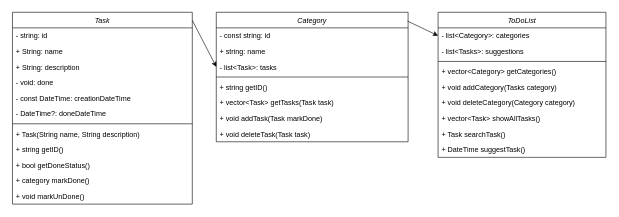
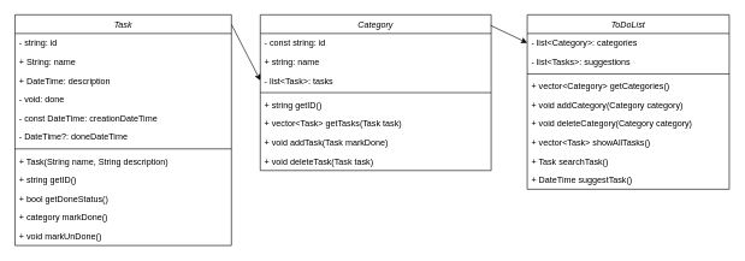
  <mxCell id="0" />
  <mxCell id="1" parent="0" />
  <mxCell id="2" value="Task" style="swimlane;fontStyle=2;align=center;verticalAlign=top;childLayout=stackLayout;horizontal=1;startSize=26;horizontalStack=0;resizeParent=1;resizeLast=0;collapsible=1;marginBottom=0;rounded=0;shadow=0;strokeWidth=1;" parent="1" vertex="1"><mxGeometry x="20" y="20" width="300" height="320" as="geometry"><mxRectangle x="230" y="140" width="160" height="26" as="alternateBounds" /></mxGeometry></mxCell>
  <mxCell id="3" value="- string: id&#10;" style="text;align=left;verticalAlign=top;spacingLeft=4;spacingRight=4;overflow=hidden;rotatable=0;points=[[0,0.5],[1,0.5]];portConstraint=eastwest;" vertex="1" parent="2"><mxGeometry y="26" width="300" height="26" as="geometry" /></mxCell>
  <mxCell id="4" value="+ String: name" style="text;align=left;verticalAlign=top;spacingLeft=4;spacingRight=4;overflow=hidden;rotatable=0;points=[[0,0.5],[1,0.5]];portConstraint=eastwest;" parent="2" vertex="1"><mxGeometry y="52" width="300" height="26" as="geometry" /></mxCell>
- <mxCell id="5" value="+ String: description" style="text;align=left;verticalAlign=top;spacingLeft=4;spacingRight=4;overflow=hidden;rotatable=0;points=[[0,0.5],[1,0.5]];portConstraint=eastwest;rounded=0;shadow=0;html=0;" parent="2" vertex="1"><mxGeometry y="78" width="300" height="26" as="geometry" /></mxCell>
+ <mxCell id="5" value="+ DateTime: description" style="text;align=left;verticalAlign=top;spacingLeft=4;spacingRight=4;overflow=hidden;rotatable=0;points=[[0,0.5],[1,0.5]];portConstraint=eastwest;rounded=0;shadow=0;html=0;" parent="2" vertex="1"><mxGeometry y="78" width="300" height="26" as="geometry" /></mxCell>
  <mxCell id="6" value="- void: done" style="text;align=left;verticalAlign=top;spacingLeft=4;spacingRight=4;overflow=hidden;rotatable=0;points=[[0,0.5],[1,0.5]];portConstraint=eastwest;rounded=0;shadow=0;html=0;" parent="2" vertex="1"><mxGeometry y="104" width="300" height="26" as="geometry" /></mxCell>
  <mxCell id="7" value="- const DateTime: creationDateTime" style="text;align=left;verticalAlign=top;spacingLeft=4;spacingRight=4;overflow=hidden;rotatable=0;points=[[0,0.5],[1,0.5]];portConstraint=eastwest;rounded=0;shadow=0;html=0;" vertex="1" parent="2"><mxGeometry y="130" width="300" height="26" as="geometry" /></mxCell>
  <mxCell id="8" value="- DateTime?: doneDateTime" style="text;align=left;verticalAlign=top;spacingLeft=4;spacingRight=4;overflow=hidden;rotatable=0;points=[[0,0.5],[1,0.5]];portConstraint=eastwest;rounded=0;shadow=0;html=0;" vertex="1" parent="2"><mxGeometry y="156" width="300" height="26" as="geometry" /></mxCell>
  <mxCell id="9" value="" style="line;html=1;strokeWidth=1;align=left;verticalAlign=middle;spacingTop=-1;spacingLeft=3;spacingRight=3;rotatable=0;labelPosition=right;points=[];portConstraint=eastwest;" parent="2" vertex="1"><mxGeometry y="182" width="300" height="8" as="geometry" /></mxCell>
  <mxCell id="10" value="+ Task(String name, String description)" style="text;align=left;verticalAlign=top;spacingLeft=4;spacingRight=4;overflow=hidden;rotatable=0;points=[[0,0.5],[1,0.5]];portConstraint=eastwest;rounded=0;shadow=0;html=0;" vertex="1" parent="2"><mxGeometry y="190" width="300" height="26" as="geometry" /></mxCell>
  <mxCell id="11" value="+ string getID()" style="text;align=left;verticalAlign=top;spacingLeft=4;spacingRight=4;overflow=hidden;rotatable=0;points=[[0,0.5],[1,0.5]];portConstraint=eastwest;rounded=0;shadow=0;html=0;" vertex="1" parent="2"><mxGeometry y="216" width="300" height="26" as="geometry" /></mxCell>
  <mxCell id="12" value="+ bool getDoneStatus()" style="text;align=left;verticalAlign=top;spacingLeft=4;spacingRight=4;overflow=hidden;rotatable=0;points=[[0,0.5],[1,0.5]];portConstraint=eastwest;rounded=0;shadow=0;html=0;" vertex="1" parent="2"><mxGeometry y="242" width="300" height="26" as="geometry" /></mxCell>
  <mxCell id="13" value="+ category markDone()" style="text;align=left;verticalAlign=top;spacingLeft=4;spacingRight=4;overflow=hidden;rotatable=0;points=[[0,0.5],[1,0.5]];portConstraint=eastwest;rounded=0;shadow=0;html=0;" vertex="1" parent="2"><mxGeometry y="268" width="300" height="26" as="geometry" /></mxCell>
  <mxCell id="14" value="+ void markUnDone()" style="text;align=left;verticalAlign=top;spacingLeft=4;spacingRight=4;overflow=hidden;rotatable=0;points=[[0,0.5],[1,0.5]];portConstraint=eastwest;rounded=0;shadow=0;html=0;" vertex="1" parent="2"><mxGeometry y="294" width="300" height="26" as="geometry" /></mxCell>
  <mxCell id="15" value="Category" style="swimlane;fontStyle=2;align=center;verticalAlign=top;childLayout=stackLayout;horizontal=1;startSize=26;horizontalStack=0;resizeParent=1;resizeLast=0;collapsible=1;marginBottom=0;rounded=0;shadow=0;strokeWidth=1;" vertex="1" parent="1"><mxGeometry x="360" y="20" width="320" height="216" as="geometry"><mxRectangle x="230" y="140" width="160" height="26" as="alternateBounds" /></mxGeometry></mxCell>
  <mxCell id="16" value="- const string: id" style="text;align=left;verticalAlign=top;spacingLeft=4;spacingRight=4;overflow=hidden;rotatable=0;points=[[0,0.5],[1,0.5]];portConstraint=eastwest;" vertex="1" parent="15"><mxGeometry y="26" width="320" height="26" as="geometry" /></mxCell>
  <mxCell id="17" value="+ string: name" style="text;align=left;verticalAlign=top;spacingLeft=4;spacingRight=4;overflow=hidden;rotatable=0;points=[[0,0.5],[1,0.5]];portConstraint=eastwest;" vertex="1" parent="15"><mxGeometry y="52" width="320" height="26" as="geometry" /></mxCell>
  <mxCell id="18" value="- list&lt;Task&gt;: tasks" style="text;align=left;verticalAlign=top;spacingLeft=4;spacingRight=4;overflow=hidden;rotatable=0;points=[[0,0.5],[1,0.5]];portConstraint=eastwest;" vertex="1" parent="15"><mxGeometry y="78" width="320" height="26" as="geometry" /></mxCell>
  <mxCell id="19" value="" style="line;html=1;strokeWidth=1;align=left;verticalAlign=middle;spacingTop=-1;spacingLeft=3;spacingRight=3;rotatable=0;labelPosition=right;points=[];portConstraint=eastwest;" vertex="1" parent="15"><mxGeometry y="104" width="320" height="8" as="geometry" /></mxCell>
  <mxCell id="20" value="+ string getID()" style="text;align=left;verticalAlign=top;spacingLeft=4;spacingRight=4;overflow=hidden;rotatable=0;points=[[0,0.5],[1,0.5]];portConstraint=eastwest;" vertex="1" parent="15"><mxGeometry y="112" width="320" height="26" as="geometry" /></mxCell>
  <mxCell id="21" value="+ vector&lt;Task&gt; getTasks(Task task)" style="text;align=left;verticalAlign=top;spacingLeft=4;spacingRight=4;overflow=hidden;rotatable=0;points=[[0,0.5],[1,0.5]];portConstraint=eastwest;" vertex="1" parent="15"><mxGeometry y="138" width="320" height="26" as="geometry" /></mxCell>
  <mxCell id="22" value="+ void addTask(Task markDone)" style="text;align=left;verticalAlign=top;spacingLeft=4;spacingRight=4;overflow=hidden;rotatable=0;points=[[0,0.5],[1,0.5]];portConstraint=eastwest;" vertex="1" parent="15"><mxGeometry y="164" width="320" height="26" as="geometry" /></mxCell>
  <mxCell id="23" value="+ void deleteTask(Task task)" style="text;align=left;verticalAlign=top;spacingLeft=4;spacingRight=4;overflow=hidden;rotatable=0;points=[[0,0.5],[1,0.5]];portConstraint=eastwest;" vertex="1" parent="15"><mxGeometry y="190" width="320" height="26" as="geometry" /></mxCell>
  <mxCell id="24" value="" style="endArrow=classic;html=1;rounded=0;entryX=0;entryY=0.5;entryDx=0;entryDy=0;exitX=1;exitY=0.042;exitDx=0;exitDy=0;exitPerimeter=0;" edge="1" parent="1" source="2" target="18"><mxGeometry width="50" height="50" relative="1" as="geometry"><mxPoint x="300" y="37" as="sourcePoint" /><mxPoint x="510" y="240" as="targetPoint" /></mxGeometry></mxCell>
  <mxCell id="25" value="ToDoList" style="swimlane;fontStyle=2;align=center;verticalAlign=top;childLayout=stackLayout;horizontal=1;startSize=26;horizontalStack=0;resizeParent=1;resizeLast=0;collapsible=1;marginBottom=0;rounded=0;shadow=0;strokeWidth=1;" vertex="1" parent="1"><mxGeometry x="730" y="20" width="280" height="242" as="geometry"><mxRectangle x="230" y="140" width="160" height="26" as="alternateBounds" /></mxGeometry></mxCell>
  <mxCell id="26" value="- list&lt;Category&gt;: categories" style="text;align=left;verticalAlign=top;spacingLeft=4;spacingRight=4;overflow=hidden;rotatable=0;points=[[0,0.5],[1,0.5]];portConstraint=eastwest;" vertex="1" parent="25"><mxGeometry y="26" width="280" height="26" as="geometry" /></mxCell>
  <mxCell id="27" value="- list&lt;Tasks&gt;: suggestions" style="text;align=left;verticalAlign=top;spacingLeft=4;spacingRight=4;overflow=hidden;rotatable=0;points=[[0,0.5],[1,0.5]];portConstraint=eastwest;" vertex="1" parent="25"><mxGeometry y="52" width="280" height="26" as="geometry" /></mxCell>
  <mxCell id="28" value="" style="line;html=1;strokeWidth=1;align=left;verticalAlign=middle;spacingTop=-1;spacingLeft=3;spacingRight=3;rotatable=0;labelPosition=right;points=[];portConstraint=eastwest;" vertex="1" parent="25"><mxGeometry y="78" width="280" height="8" as="geometry" /></mxCell>
  <mxCell id="29" value="+ vector&lt;Category&gt; getCategories()" style="text;align=left;verticalAlign=top;spacingLeft=4;spacingRight=4;overflow=hidden;rotatable=0;points=[[0,0.5],[1,0.5]];portConstraint=eastwest;" vertex="1" parent="25"><mxGeometry y="86" width="280" height="26" as="geometry" /></mxCell>
- <mxCell id="30" value="+ void addCategory(Tasks category)" style="text;align=left;verticalAlign=top;spacingLeft=4;spacingRight=4;overflow=hidden;rotatable=0;points=[[0,0.5],[1,0.5]];portConstraint=eastwest;" vertex="1" parent="25"><mxGeometry y="112" width="280" height="26" as="geometry" /></mxCell>
+ <mxCell id="30" value="+ void addCategory(Category category)" style="text;align=left;verticalAlign=top;spacingLeft=4;spacingRight=4;overflow=hidden;rotatable=0;points=[[0,0.5],[1,0.5]];portConstraint=eastwest;" vertex="1" parent="25"><mxGeometry y="112" width="280" height="26" as="geometry" /></mxCell>
  <mxCell id="31" value="+ void deleteCategory(Category category)" style="text;align=left;verticalAlign=top;spacingLeft=4;spacingRight=4;overflow=hidden;rotatable=0;points=[[0,0.5],[1,0.5]];portConstraint=eastwest;" vertex="1" parent="25"><mxGeometry y="138" width="280" height="26" as="geometry" /></mxCell>
  <mxCell id="32" value="+ vector&lt;Task&gt; showAllTasks()" style="text;align=left;verticalAlign=top;spacingLeft=4;spacingRight=4;overflow=hidden;rotatable=0;points=[[0,0.5],[1,0.5]];portConstraint=eastwest;" vertex="1" parent="25"><mxGeometry y="164" width="280" height="26" as="geometry" /></mxCell>
  <mxCell id="33" value="+ Task searchTask()" style="text;align=left;verticalAlign=top;spacingLeft=4;spacingRight=4;overflow=hidden;rotatable=0;points=[[0,0.5],[1,0.5]];portConstraint=eastwest;" vertex="1" parent="25"><mxGeometry y="190" width="280" height="26" as="geometry" /></mxCell>
  <mxCell id="34" value="+ DateTime suggestTask()" style="text;align=left;verticalAlign=top;spacingLeft=4;spacingRight=4;overflow=hidden;rotatable=0;points=[[0,0.5],[1,0.5]];portConstraint=eastwest;" vertex="1" parent="25"><mxGeometry y="216" width="280" height="26" as="geometry" /></mxCell>
  <mxCell id="35" value="" style="endArrow=classic;html=1;rounded=0;entryX=0;entryY=0.5;entryDx=0;entryDy=0;exitX=0.997;exitY=0.068;exitDx=0;exitDy=0;exitPerimeter=0;" edge="1" parent="1" source="15" target="26"><mxGeometry width="50" height="50" relative="1" as="geometry"><mxPoint x="530" y="280" as="sourcePoint" /><mxPoint x="580" y="230" as="targetPoint" /></mxGeometry></mxCell>
